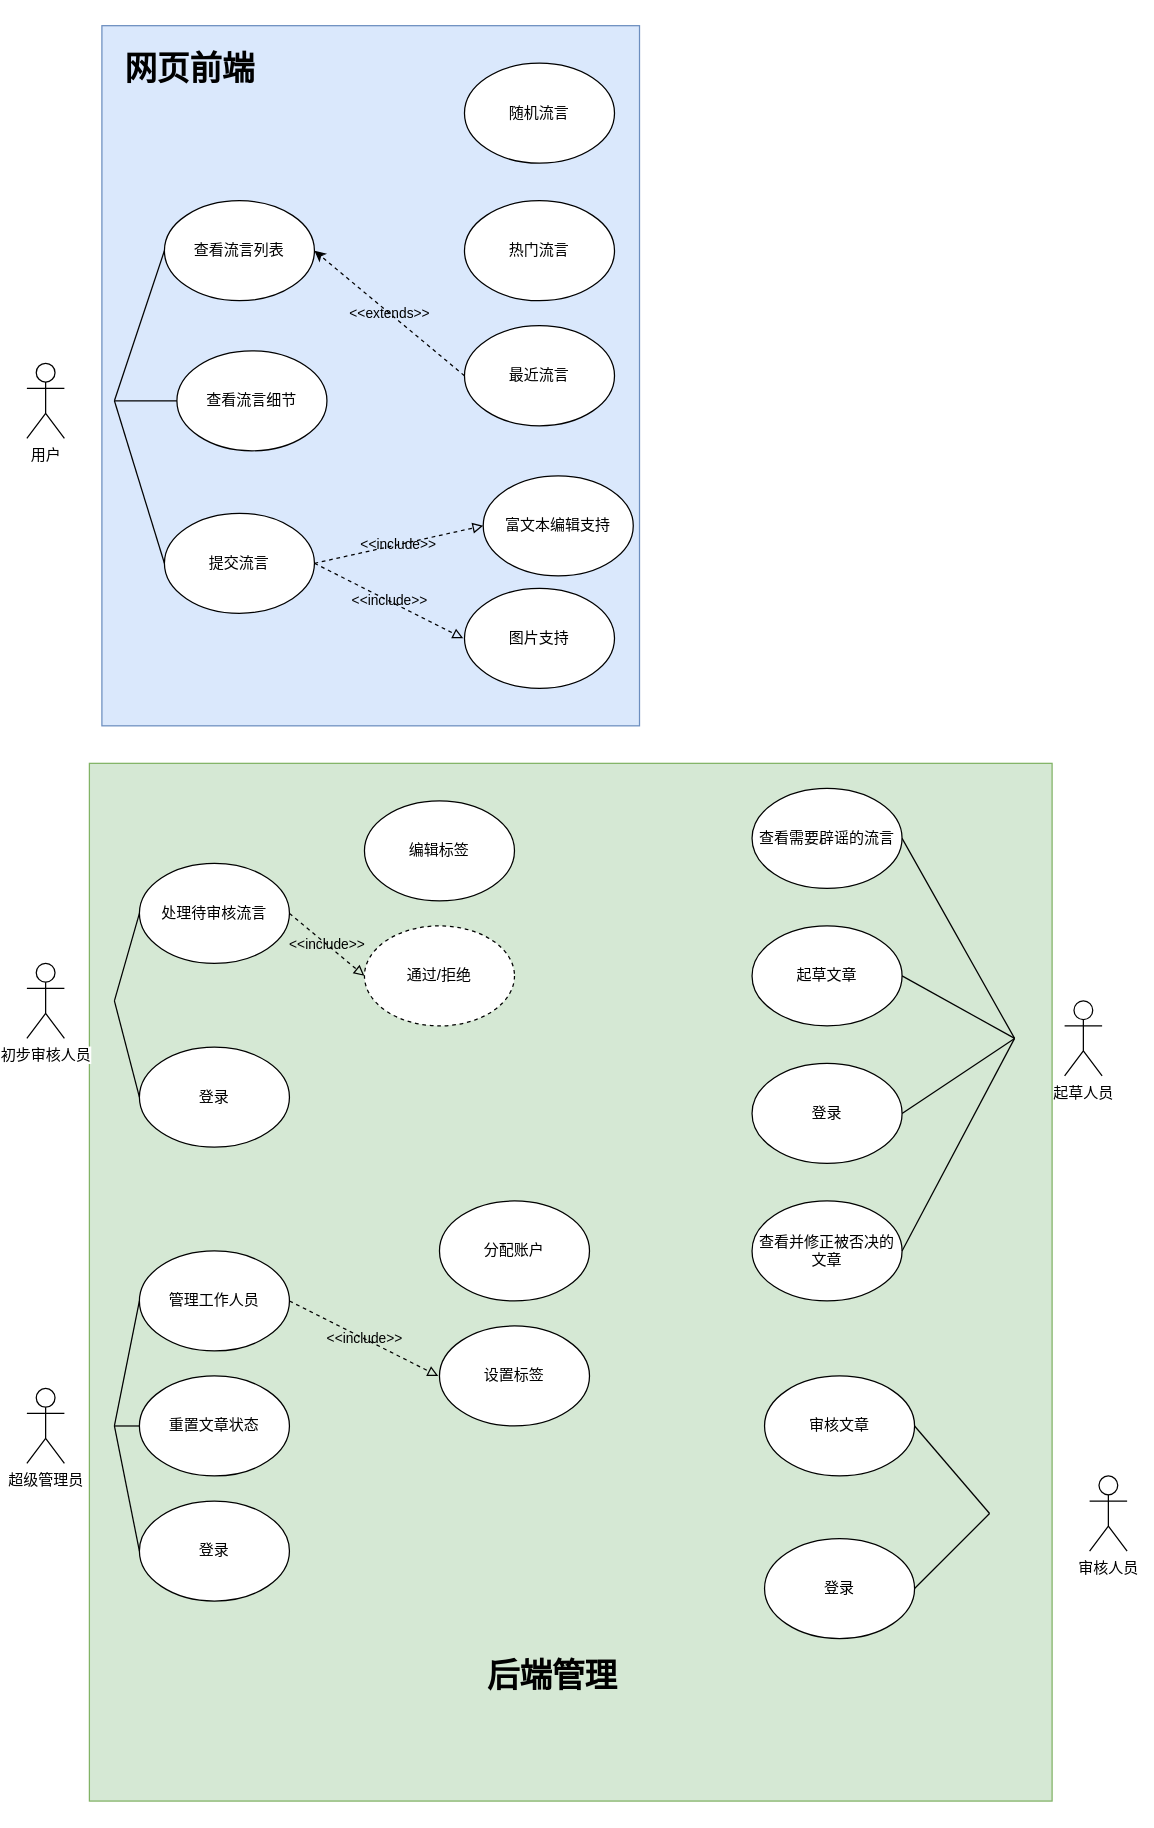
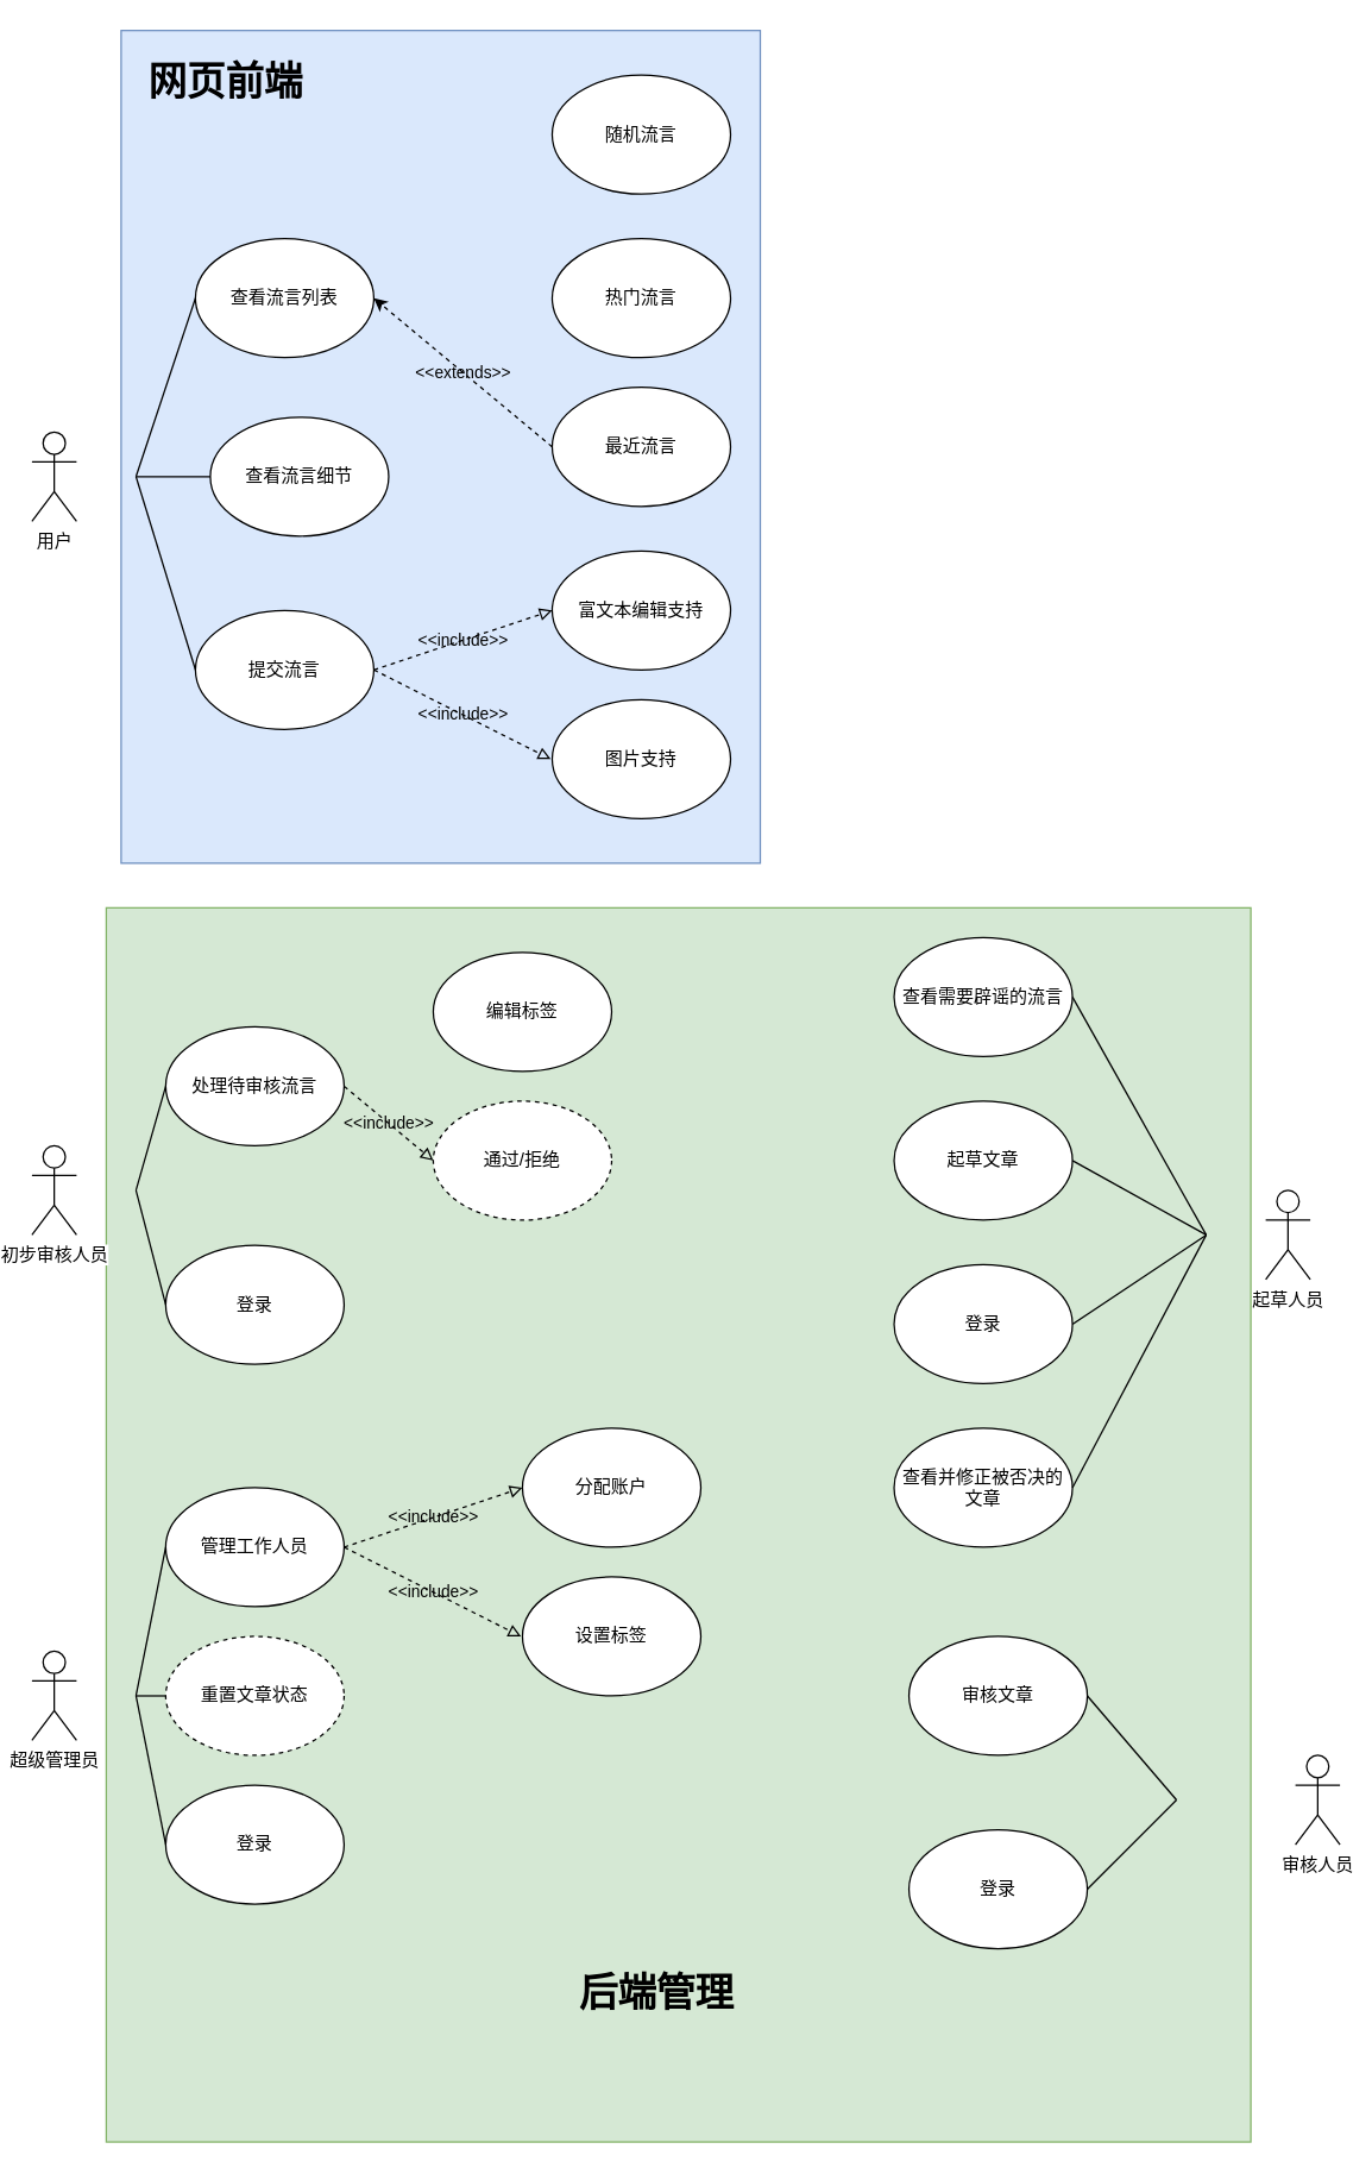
  <mxCell id="0" />
  <mxCell id="1" parent="0" />
  <mxCell id="2" value="" style="rounded=0;whiteSpace=wrap;html=1;labelBackgroundColor=none;fillColor=#d5e8d4;strokeColor=#82b366;" vertex="1" parent="1"><mxGeometry x="70" y="610" width="770" height="830" as="geometry" /></mxCell>
  <mxCell id="3" value="" style="rounded=0;whiteSpace=wrap;html=1;fillColor=#dae8fc;strokeColor=#6c8ebf;" vertex="1" parent="1"><mxGeometry x="80" y="20" width="430" height="560" as="geometry" /></mxCell>
  <mxCell id="4" value="用户" style="shape=umlActor;verticalLabelPosition=bottom;labelBackgroundColor=#ffffff;verticalAlign=top;html=1;outlineConnect=0;" vertex="1" parent="1"><mxGeometry x="20" y="290" width="30" height="60" as="geometry" /></mxCell>
  <mxCell id="5" value="查看流言列表" style="ellipse;whiteSpace=wrap;html=1;" vertex="1" parent="1"><mxGeometry x="130" y="160" width="120" height="80" as="geometry" /></mxCell>
  <mxCell id="6" value="查看流言细节" style="ellipse;whiteSpace=wrap;html=1;" vertex="1" parent="1"><mxGeometry x="140" y="280" width="120" height="80" as="geometry" /></mxCell>
  <mxCell id="7" value="&amp;lt;&amp;lt;include&amp;gt;&amp;gt;" style="edgeStyle=none;rounded=0;orthogonalLoop=1;jettySize=auto;html=1;exitX=1;exitY=0.5;exitDx=0;exitDy=0;entryX=0;entryY=0.5;entryDx=0;entryDy=0;endArrow=block;endFill=0;dashed=1;labelBackgroundColor=none;" edge="1" parent="1" source="9" target="17"><mxGeometry relative="1" as="geometry" /></mxCell>
  <mxCell id="8" value="&amp;lt;&amp;lt;include&amp;gt;&amp;gt;" style="edgeStyle=none;rounded=0;orthogonalLoop=1;jettySize=auto;html=1;exitX=1;exitY=0.5;exitDx=0;exitDy=0;dashed=1;endArrow=block;endFill=0;labelBackgroundColor=none;" edge="1" parent="1" source="9"><mxGeometry x="0.007" relative="1" as="geometry"><mxPoint x="369" y="510" as="targetPoint" /><mxPoint as="offset" /></mxGeometry></mxCell>
  <mxCell id="9" value="提交流言" style="ellipse;whiteSpace=wrap;html=1;" vertex="1" parent="1"><mxGeometry x="130" y="410" width="120" height="80" as="geometry" /></mxCell>
  <mxCell id="10" value="" style="endArrow=none;html=1;entryX=0;entryY=0.5;entryDx=0;entryDy=0;" edge="1" parent="1" target="5"><mxGeometry width="50" height="50" relative="1" as="geometry"><mxPoint x="90" y="320" as="sourcePoint" /><mxPoint x="160" y="260" as="targetPoint" /></mxGeometry></mxCell>
  <mxCell id="11" value="" style="endArrow=none;html=1;entryX=0;entryY=0.5;entryDx=0;entryDy=0;" edge="1" parent="1" target="6"><mxGeometry width="50" height="50" relative="1" as="geometry"><mxPoint x="90" y="320" as="sourcePoint" /><mxPoint x="410" y="360" as="targetPoint" /></mxGeometry></mxCell>
  <mxCell id="12" value="" style="endArrow=none;html=1;entryX=0;entryY=0.5;entryDx=0;entryDy=0;" edge="1" parent="1" target="9"><mxGeometry width="50" height="50" relative="1" as="geometry"><mxPoint x="90" y="320" as="sourcePoint" /><mxPoint x="141" y="450" as="targetPoint" /></mxGeometry></mxCell>
  <mxCell id="13" value="随机流言" style="ellipse;whiteSpace=wrap;html=1;" vertex="1" parent="1"><mxGeometry x="370" y="50" width="120" height="80" as="geometry" /></mxCell>
  <mxCell id="14" value="热门流言" style="ellipse;whiteSpace=wrap;html=1;" vertex="1" parent="1"><mxGeometry x="370" y="160" width="120" height="80" as="geometry" /></mxCell>
  <mxCell id="15" value="&amp;lt;&amp;lt;extends&amp;gt;&amp;gt;" style="rounded=0;orthogonalLoop=1;jettySize=auto;html=1;exitX=0;exitY=0.5;exitDx=0;exitDy=0;entryX=1;entryY=0.5;entryDx=0;entryDy=0;endArrow=classic;endFill=1;labelBackgroundColor=none;dashed=1;" edge="1" parent="1" source="16" target="5"><mxGeometry relative="1" as="geometry"><mxPoint x="264" y="250" as="targetPoint" /></mxGeometry></mxCell>
  <mxCell id="16" value="最近流言" style="ellipse;whiteSpace=wrap;html=1;" vertex="1" parent="1"><mxGeometry x="370" y="260" width="120" height="80" as="geometry" /></mxCell>
- <mxCell id="17" value="富文本编辑支持" style="ellipse;whiteSpace=wrap;html=1;" vertex="1" parent="1"><mxGeometry x="385" y="380" width="120" height="80" as="geometry" /></mxCell>
+ <mxCell id="17" value="富文本编辑支持" style="ellipse;whiteSpace=wrap;html=1;" vertex="1" parent="1"><mxGeometry x="370" y="370" width="120" height="80" as="geometry" /></mxCell>
  <mxCell id="18" value="图片支持" style="ellipse;whiteSpace=wrap;html=1;" vertex="1" parent="1"><mxGeometry x="370" y="470" width="120" height="80" as="geometry" /></mxCell>
  <mxCell id="19" value="&lt;h1&gt;&lt;font face=&quot;Lucida Console&quot; style=&quot;font-size: 26px&quot;&gt;网页前端&lt;/font&gt;&lt;/h1&gt;" style="text;html=1;align=center;verticalAlign=middle;resizable=0;points=[];autosize=1;" vertex="1" parent="1"><mxGeometry x="90" y="30" width="120" height="50" as="geometry" /></mxCell>
  <mxCell id="20" value="初步审核人员" style="shape=umlActor;verticalLabelPosition=bottom;labelBackgroundColor=#ffffff;verticalAlign=top;html=1;outlineConnect=0;fillColor=#FFFFFF;" vertex="1" parent="1"><mxGeometry x="20" y="770" width="30" height="60" as="geometry" /></mxCell>
  <mxCell id="21" value="处理待审核流言" style="ellipse;whiteSpace=wrap;html=1;" vertex="1" parent="1"><mxGeometry x="110" y="690" width="120" height="80" as="geometry" /></mxCell>
  <mxCell id="22" value="" style="endArrow=none;html=1;shadow=0;labelBackgroundColor=none;strokeWidth=1;entryX=0;entryY=0.5;entryDx=0;entryDy=0;" edge="1" parent="1" target="21"><mxGeometry width="50" height="50" relative="1" as="geometry"><mxPoint x="90" y="800" as="sourcePoint" /><mxPoint x="290" y="690" as="targetPoint" /></mxGeometry></mxCell>
  <mxCell id="23" value="编辑标签" style="ellipse;whiteSpace=wrap;html=1;" vertex="1" parent="1"><mxGeometry x="290" y="640" width="120" height="80" as="geometry" /></mxCell>
  <mxCell id="24" value="通过/拒绝" style="ellipse;whiteSpace=wrap;html=1;dashed=1;" vertex="1" parent="1"><mxGeometry x="290" y="740" width="120" height="80" as="geometry" /></mxCell>
  <mxCell id="25" value="&amp;lt;&amp;lt;include&amp;gt;&amp;gt;" style="edgeStyle=none;rounded=0;orthogonalLoop=1;jettySize=auto;html=1;entryX=0;entryY=0.5;entryDx=0;entryDy=0;endArrow=block;endFill=0;dashed=1;labelBackgroundColor=none;exitX=1;exitY=0.5;exitDx=0;exitDy=0;" edge="1" parent="1" target="24" source="21"><mxGeometry relative="1" as="geometry"><mxPoint x="230" y="870" as="sourcePoint" /><mxPoint x="350" y="830" as="targetPoint" /></mxGeometry></mxCell>
  <mxCell id="26" value="登录" style="ellipse;whiteSpace=wrap;html=1;" vertex="1" parent="1"><mxGeometry x="110" y="837" width="120" height="80" as="geometry" /></mxCell>
  <mxCell id="27" value="起草人员" style="shape=umlActor;verticalLabelPosition=bottom;labelBackgroundColor=#ffffff;verticalAlign=top;html=1;outlineConnect=0;fillColor=#FFFFFF;" vertex="1" parent="1"><mxGeometry x="850" y="800" width="30" height="60" as="geometry" /></mxCell>
  <mxCell id="28" value="查看需要辟谣的流言" style="ellipse;whiteSpace=wrap;html=1;" vertex="1" parent="1"><mxGeometry x="600" y="630" width="120" height="80" as="geometry" /></mxCell>
  <mxCell id="29" value="起草文章" style="ellipse;whiteSpace=wrap;html=1;" vertex="1" parent="1"><mxGeometry x="600" y="740" width="120" height="80" as="geometry" /></mxCell>
  <mxCell id="30" value="" style="endArrow=none;html=1;shadow=0;labelBackgroundColor=none;strokeWidth=1;entryX=1;entryY=0.5;entryDx=0;entryDy=0;" edge="1" parent="1" target="28"><mxGeometry width="50" height="50" relative="1" as="geometry"><mxPoint x="810" y="830" as="sourcePoint" /><mxPoint x="780" y="690" as="targetPoint" /></mxGeometry></mxCell>
  <mxCell id="31" value="" style="endArrow=none;html=1;shadow=0;labelBackgroundColor=none;strokeWidth=1;entryX=1;entryY=0.5;entryDx=0;entryDy=0;" edge="1" parent="1" target="29"><mxGeometry width="50" height="50" relative="1" as="geometry"><mxPoint x="810" y="830" as="sourcePoint" /><mxPoint x="720" y="830" as="targetPoint" /></mxGeometry></mxCell>
  <mxCell id="32" value="登录" style="ellipse;whiteSpace=wrap;html=1;" vertex="1" parent="1"><mxGeometry x="600" y="850" width="120" height="80" as="geometry" /></mxCell>
  <mxCell id="33" value="" style="endArrow=none;html=1;shadow=0;labelBackgroundColor=none;strokeWidth=1;entryX=1;entryY=0.5;entryDx=0;entryDy=0;" edge="1" parent="1" target="32"><mxGeometry width="50" height="50" relative="1" as="geometry"><mxPoint x="810" y="830" as="sourcePoint" /><mxPoint x="610" y="740" as="targetPoint" /></mxGeometry></mxCell>
  <mxCell id="34" value="超级管理员" style="shape=umlActor;verticalLabelPosition=bottom;labelBackgroundColor=#ffffff;verticalAlign=top;html=1;outlineConnect=0;fillColor=#FFFFFF;" vertex="1" parent="1"><mxGeometry x="20" y="1110" width="30" height="60" as="geometry" /></mxCell>
  <mxCell id="35" value="管理工作人员" style="ellipse;whiteSpace=wrap;html=1;" vertex="1" parent="1"><mxGeometry x="110" y="1000" width="120" height="80" as="geometry" /></mxCell>
- <mxCell id="36" value="重置文章状态" style="ellipse;whiteSpace=wrap;html=1;" vertex="1" parent="1"><mxGeometry x="110" y="1100" width="120" height="80" as="geometry" /></mxCell>
+ <mxCell id="36" value="重置文章状态" style="ellipse;whiteSpace=wrap;html=1;dashed=1;" vertex="1" parent="1"><mxGeometry x="110" y="1100" width="120" height="80" as="geometry" /></mxCell>
  <mxCell id="37" value="" style="endArrow=none;html=1;shadow=0;labelBackgroundColor=none;strokeWidth=1;entryX=0;entryY=0.5;entryDx=0;entryDy=0;" edge="1" parent="1" target="35"><mxGeometry width="50" height="50" relative="1" as="geometry"><mxPoint x="90" y="1140" as="sourcePoint" /><mxPoint x="290" y="1000" as="targetPoint" /></mxGeometry></mxCell>
  <mxCell id="38" value="" style="endArrow=none;html=1;shadow=0;labelBackgroundColor=none;strokeWidth=1;entryX=0;entryY=0.5;entryDx=0;entryDy=0;" edge="1" parent="1" target="36"><mxGeometry width="50" height="50" relative="1" as="geometry"><mxPoint x="90" y="1140" as="sourcePoint" /><mxPoint x="120" y="1090" as="targetPoint" /></mxGeometry></mxCell>
  <mxCell id="39" value="登录" style="ellipse;whiteSpace=wrap;html=1;" vertex="1" parent="1"><mxGeometry x="110" y="1200" width="120" height="80" as="geometry" /></mxCell>
  <mxCell id="40" value="" style="endArrow=none;html=1;shadow=0;labelBackgroundColor=none;strokeWidth=1;entryX=0;entryY=0.5;entryDx=0;entryDy=0;" edge="1" parent="1" target="39"><mxGeometry width="50" height="50" relative="1" as="geometry"><mxPoint x="90" y="1140" as="sourcePoint" /><mxPoint x="120" y="1050" as="targetPoint" /></mxGeometry></mxCell>
  <mxCell id="41" value="&lt;font style=&quot;font-size: 26px&quot;&gt;&lt;b&gt;后端管理&lt;/b&gt;&lt;/font&gt;" style="text;html=1;align=center;verticalAlign=middle;resizable=0;points=[];autosize=1;" vertex="1" parent="1"><mxGeometry x="380" y="1330" width="120" height="20" as="geometry" /></mxCell>
+ <mxCell id="42" value="&amp;lt;&amp;lt;include&amp;gt;&amp;gt;" style="edgeStyle=none;rounded=0;orthogonalLoop=1;jettySize=auto;html=1;exitX=1;exitY=0.5;exitDx=0;exitDy=0;entryX=0;entryY=0.5;entryDx=0;entryDy=0;endArrow=block;endFill=0;dashed=1;labelBackgroundColor=none;" edge="1" parent="1" target="43" source="35"><mxGeometry relative="1" as="geometry"><mxPoint x="230" y="1040" as="sourcePoint" /></mxGeometry></mxCell>
  <mxCell id="43" value="分配账户" style="ellipse;whiteSpace=wrap;html=1;" vertex="1" parent="1"><mxGeometry x="350" y="960" width="120" height="80" as="geometry" /></mxCell>
  <mxCell id="44" value="&amp;lt;&amp;lt;include&amp;gt;&amp;gt;" style="edgeStyle=none;rounded=0;orthogonalLoop=1;jettySize=auto;html=1;dashed=1;endArrow=block;endFill=0;labelBackgroundColor=none;" edge="1" parent="1"><mxGeometry x="0.007" relative="1" as="geometry"><mxPoint x="230" y="1040" as="sourcePoint" /><mxPoint x="349" y="1100" as="targetPoint" /><mxPoint as="offset" /></mxGeometry></mxCell>
  <mxCell id="45" value="设置标签" style="ellipse;whiteSpace=wrap;html=1;" vertex="1" parent="1"><mxGeometry x="350" y="1060" width="120" height="80" as="geometry" /></mxCell>
  <mxCell id="46" value="查看并修正被否决的文章" style="ellipse;whiteSpace=wrap;html=1;" vertex="1" parent="1"><mxGeometry x="600" y="960" width="120" height="80" as="geometry" /></mxCell>
  <mxCell id="47" value="" style="endArrow=none;html=1;shadow=0;labelBackgroundColor=none;strokeWidth=1;entryX=1;entryY=0.5;entryDx=0;entryDy=0;" edge="1" parent="1" target="46"><mxGeometry width="50" height="50" relative="1" as="geometry"><mxPoint x="810" y="830" as="sourcePoint" /><mxPoint x="730" y="900" as="targetPoint" /></mxGeometry></mxCell>
  <mxCell id="48" value="" style="endArrow=none;html=1;shadow=0;labelBackgroundColor=none;strokeWidth=1;entryX=0;entryY=0.5;entryDx=0;entryDy=0;" edge="1" parent="1" target="26"><mxGeometry width="50" height="50" relative="1" as="geometry"><mxPoint x="90" y="800" as="sourcePoint" /><mxPoint x="120" y="740" as="targetPoint" /></mxGeometry></mxCell>
  <mxCell id="49" value="审核人员" style="shape=umlActor;verticalLabelPosition=bottom;labelBackgroundColor=#ffffff;verticalAlign=top;html=1;outlineConnect=0;fillColor=#FFFFFF;" vertex="1" parent="1"><mxGeometry x="870" y="1180" width="30" height="60" as="geometry" /></mxCell>
  <mxCell id="50" value="审核文章" style="ellipse;whiteSpace=wrap;html=1;" vertex="1" parent="1"><mxGeometry x="610" y="1100" width="120" height="80" as="geometry" /></mxCell>
  <mxCell id="51" value="登录" style="ellipse;whiteSpace=wrap;html=1;" vertex="1" parent="1"><mxGeometry x="610" y="1230" width="120" height="80" as="geometry" /></mxCell>
  <mxCell id="52" value="" style="endArrow=none;html=1;shadow=0;labelBackgroundColor=none;strokeWidth=1;entryX=1;entryY=0.5;entryDx=0;entryDy=0;" edge="1" parent="1" target="50"><mxGeometry width="50" height="50" relative="1" as="geometry"><mxPoint x="790" y="1210" as="sourcePoint" /><mxPoint x="730" y="1010" as="targetPoint" /></mxGeometry></mxCell>
  <mxCell id="53" value="" style="endArrow=none;html=1;shadow=0;labelBackgroundColor=none;strokeWidth=1;entryX=1;entryY=0.5;entryDx=0;entryDy=0;" edge="1" parent="1" target="51"><mxGeometry width="50" height="50" relative="1" as="geometry"><mxPoint x="790" y="1210" as="sourcePoint" /><mxPoint x="740" y="1140" as="targetPoint" /></mxGeometry></mxCell>
